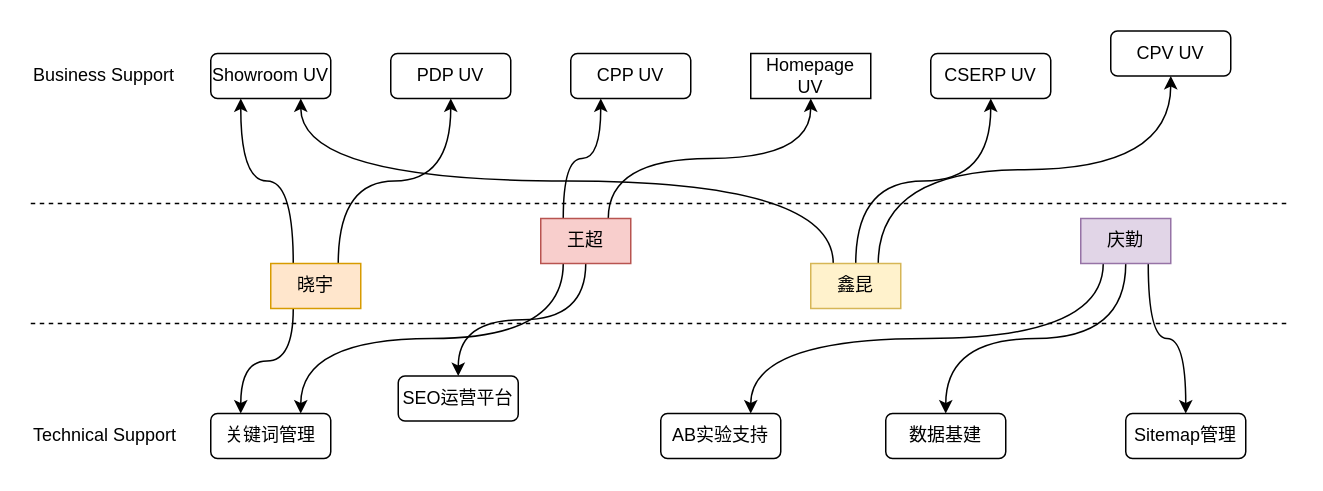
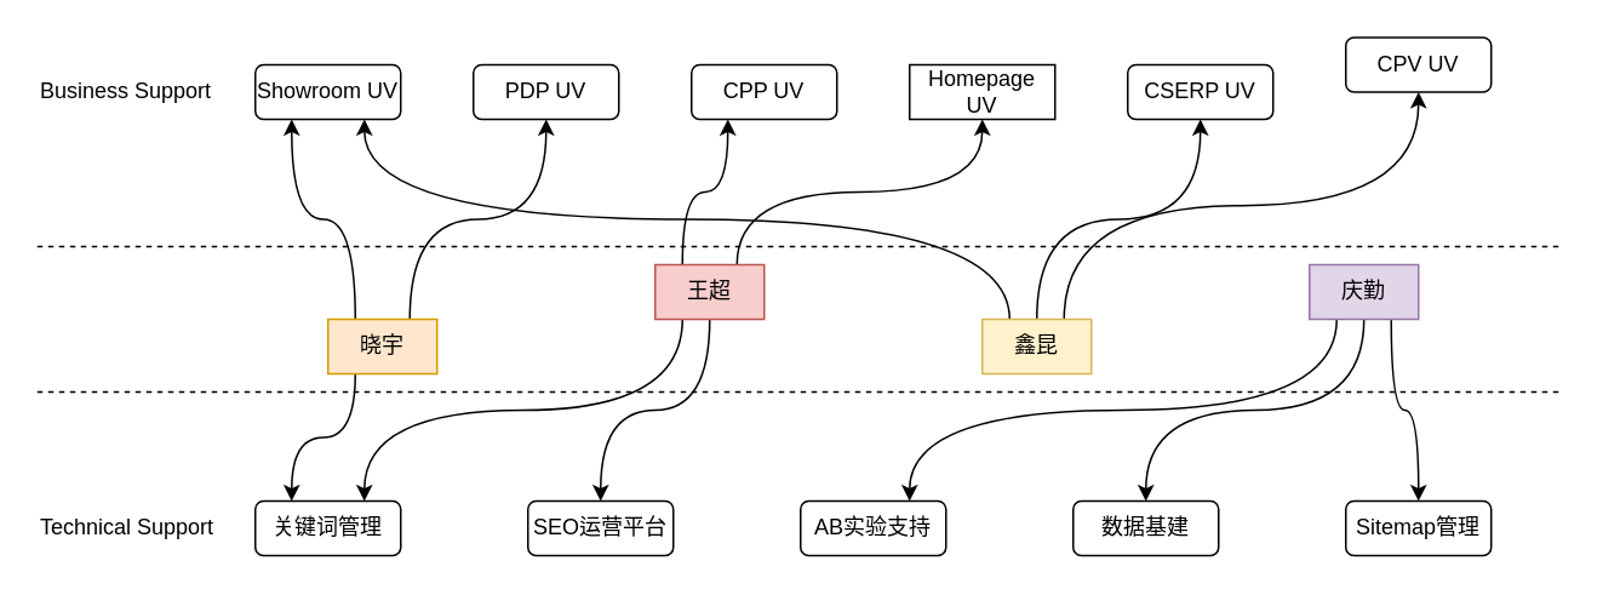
  <mxCell id="0" />
  <mxCell id="1" parent="0" />
  <mxCell id="2" value="Business Support" style="text;html=1;whiteSpace=wrap;strokeColor=none;fillColor=none;align=left;verticalAlign=middle;rounded=0;" vertex="1" parent="1"><mxGeometry x="20" y="35" width="150" height="30" as="geometry" /></mxCell>
  <mxCell id="3" value="Technical Support" style="text;html=1;whiteSpace=wrap;strokeColor=none;fillColor=none;align=left;verticalAlign=middle;rounded=0;" vertex="1" parent="1"><mxGeometry x="20" y="275" width="150" height="30" as="geometry" /></mxCell>
  <mxCell id="4" value="" style="endArrow=none;dashed=1;html=1;rounded=0;" edge="1" parent="1"><mxGeometry width="50" height="50" relative="1" as="geometry"><mxPoint x="20" y="135" as="sourcePoint" /><mxPoint x="860" y="135" as="targetPoint" /></mxGeometry></mxCell>
  <mxCell id="5" value="" style="endArrow=none;dashed=1;html=1;rounded=0;" edge="1" parent="1"><mxGeometry width="50" height="50" relative="1" as="geometry"><mxPoint x="20" y="215" as="sourcePoint" /><mxPoint x="860" y="215" as="targetPoint" /></mxGeometry></mxCell>
  <mxCell id="6" style="edgeStyle=orthogonalEdgeStyle;rounded=0;orthogonalLoop=1;jettySize=auto;html=1;exitX=0.25;exitY=0;exitDx=0;exitDy=0;entryX=0.25;entryY=1;entryDx=0;entryDy=0;curved=1;" edge="1" parent="1" source="9" target="23"><mxGeometry relative="1" as="geometry" /></mxCell>
  <mxCell id="7" style="edgeStyle=orthogonalEdgeStyle;rounded=0;orthogonalLoop=1;jettySize=auto;html=1;exitX=0.25;exitY=1;exitDx=0;exitDy=0;curved=1;entryX=0.25;entryY=0;entryDx=0;entryDy=0;" edge="1" parent="1" source="9" target="32"><mxGeometry relative="1" as="geometry" /></mxCell>
  <mxCell id="8" style="edgeStyle=orthogonalEdgeStyle;rounded=0;orthogonalLoop=1;jettySize=auto;html=1;exitX=0.75;exitY=0;exitDx=0;exitDy=0;curved=1;" edge="1" parent="1" source="9" target="26"><mxGeometry relative="1" as="geometry" /></mxCell>
  <mxCell id="9" value="晓宇" style="text;html=1;whiteSpace=wrap;strokeColor=#d79b00;fillColor=#ffe6cc;align=center;verticalAlign=middle;rounded=0;" vertex="1" parent="1"><mxGeometry x="180" y="175" width="60" height="30" as="geometry" /></mxCell>
  <mxCell id="10" style="edgeStyle=orthogonalEdgeStyle;rounded=0;orthogonalLoop=1;jettySize=auto;html=1;exitX=0.25;exitY=0;exitDx=0;exitDy=0;entryX=0.25;entryY=1;entryDx=0;entryDy=0;curved=1;" edge="1" parent="1" source="14" target="25"><mxGeometry relative="1" as="geometry" /></mxCell>
  <mxCell id="11" style="edgeStyle=orthogonalEdgeStyle;rounded=0;orthogonalLoop=1;jettySize=auto;html=1;exitX=0.75;exitY=0;exitDx=0;exitDy=0;curved=1;" edge="1" parent="1" source="14" target="27"><mxGeometry relative="1" as="geometry" /></mxCell>
  <mxCell id="12" style="edgeStyle=orthogonalEdgeStyle;rounded=0;orthogonalLoop=1;jettySize=auto;html=1;exitX=0.25;exitY=1;exitDx=0;exitDy=0;entryX=0.75;entryY=0;entryDx=0;entryDy=0;curved=1;" edge="1" parent="1" source="14" target="32"><mxGeometry relative="1" as="geometry" /></mxCell>
  <mxCell id="13" style="edgeStyle=orthogonalEdgeStyle;rounded=0;orthogonalLoop=1;jettySize=auto;html=1;exitX=0.5;exitY=1;exitDx=0;exitDy=0;entryX=0.5;entryY=0;entryDx=0;entryDy=0;curved=1;" edge="1" parent="1" source="14" target="31"><mxGeometry relative="1" as="geometry" /></mxCell>
  <mxCell id="14" value="王超" style="text;html=1;whiteSpace=wrap;strokeColor=#b85450;fillColor=#f8cecc;align=center;verticalAlign=middle;rounded=0;" vertex="1" parent="1"><mxGeometry x="360" y="145" width="60" height="30" as="geometry" /></mxCell>
  <mxCell id="15" style="edgeStyle=orthogonalEdgeStyle;rounded=0;orthogonalLoop=1;jettySize=auto;html=1;exitX=0.25;exitY=0;exitDx=0;exitDy=0;entryX=0.75;entryY=1;entryDx=0;entryDy=0;curved=1;" edge="1" parent="1" source="18" target="23"><mxGeometry relative="1" as="geometry" /></mxCell>
  <mxCell id="16" style="edgeStyle=orthogonalEdgeStyle;rounded=0;orthogonalLoop=1;jettySize=auto;html=1;exitX=0.5;exitY=0;exitDx=0;exitDy=0;entryX=0.5;entryY=1;entryDx=0;entryDy=0;curved=1;" edge="1" parent="1" source="18" target="24"><mxGeometry relative="1" as="geometry" /></mxCell>
  <mxCell id="17" style="edgeStyle=orthogonalEdgeStyle;rounded=0;orthogonalLoop=1;jettySize=auto;html=1;exitX=0.75;exitY=0;exitDx=0;exitDy=0;entryX=0.5;entryY=1;entryDx=0;entryDy=0;curved=1;" edge="1" parent="1" source="18" target="28"><mxGeometry relative="1" as="geometry" /></mxCell>
  <mxCell id="18" value="鑫昆" style="text;html=1;whiteSpace=wrap;strokeColor=#d6b656;fillColor=#fff2cc;align=center;verticalAlign=middle;rounded=0;" vertex="1" parent="1"><mxGeometry x="540" y="175" width="60" height="30" as="geometry" /></mxCell>
  <mxCell id="19" style="edgeStyle=orthogonalEdgeStyle;rounded=0;orthogonalLoop=1;jettySize=auto;html=1;exitX=0.25;exitY=1;exitDx=0;exitDy=0;entryX=0.75;entryY=0;entryDx=0;entryDy=0;curved=1;" edge="1" parent="1" source="22" target="33"><mxGeometry relative="1" as="geometry" /></mxCell>
  <mxCell id="20" style="edgeStyle=orthogonalEdgeStyle;rounded=0;orthogonalLoop=1;jettySize=auto;html=1;exitX=0.5;exitY=1;exitDx=0;exitDy=0;entryX=0.5;entryY=0;entryDx=0;entryDy=0;curved=1;" edge="1" parent="1" source="22" target="29"><mxGeometry relative="1" as="geometry" /></mxCell>
  <mxCell id="21" style="edgeStyle=orthogonalEdgeStyle;rounded=0;orthogonalLoop=1;jettySize=auto;html=1;exitX=0.75;exitY=1;exitDx=0;exitDy=0;curved=1;" edge="1" parent="1" source="22" target="30"><mxGeometry relative="1" as="geometry" /></mxCell>
  <mxCell id="22" value="庆勤" style="text;html=1;whiteSpace=wrap;strokeColor=#9673a6;fillColor=#e1d5e7;align=center;verticalAlign=middle;rounded=0;" vertex="1" parent="1"><mxGeometry x="720" y="145" width="60" height="30" as="geometry" /></mxCell>
  <mxCell id="23" value="Showroom UV" style="rounded=1;whiteSpace=wrap;html=1;" vertex="1" parent="1"><mxGeometry x="140" y="35" width="80" height="30" as="geometry" /></mxCell>
  <mxCell id="24" value="CSERP UV" style="rounded=1;whiteSpace=wrap;html=1;" vertex="1" parent="1"><mxGeometry x="620" y="35" width="80" height="30" as="geometry" /></mxCell>
  <mxCell id="25" value="CPP UV" style="rounded=1;whiteSpace=wrap;html=1;" vertex="1" parent="1"><mxGeometry x="380" y="35" width="80" height="30" as="geometry" /></mxCell>
  <mxCell id="26" value="PDP UV" style="rounded=1;whiteSpace=wrap;html=1;" vertex="1" parent="1"><mxGeometry x="260" y="35" width="80" height="30" as="geometry" /></mxCell>
  <mxCell id="27" value="Homepage UV" style="whiteSpace=wrap;html=1;rounded=0;" vertex="1" parent="1"><mxGeometry x="500" y="35" width="80" height="30" as="geometry" /></mxCell>
  <mxCell id="28" value="CPV UV" style="rounded=1;whiteSpace=wrap;html=1;" vertex="1" parent="1"><mxGeometry x="740" y="20" width="80" height="30" as="geometry" /></mxCell>
  <mxCell id="29" value="数据基建" style="rounded=1;whiteSpace=wrap;html=1;" vertex="1" parent="1"><mxGeometry x="590" y="275" width="80" height="30" as="geometry" /></mxCell>
- <mxCell id="30" value="Sitemap管理" style="rounded=1;whiteSpace=wrap;html=1;" vertex="1" parent="1"><mxGeometry x="750" y="275" width="80" height="30" as="geometry" /></mxCell>
- <mxCell id="31" value="SEO运营平台" style="rounded=1;whiteSpace=wrap;html=1;" vertex="1" parent="1"><mxGeometry x="265" y="250" width="80" height="30" as="geometry" /></mxCell>
+ <mxCell id="30" value="Sitemap管理" style="rounded=1;whiteSpace=wrap;html=1;" vertex="1" parent="1"><mxGeometry x="740" y="275" width="80" height="30" as="geometry" /></mxCell>
+ <mxCell id="31" value="SEO运营平台" style="rounded=1;whiteSpace=wrap;html=1;" vertex="1" parent="1"><mxGeometry x="290" y="275" width="80" height="30" as="geometry" /></mxCell>
  <mxCell id="32" value="关键词管理" style="rounded=1;whiteSpace=wrap;html=1;" vertex="1" parent="1"><mxGeometry x="140" y="275" width="80" height="30" as="geometry" /></mxCell>
  <mxCell id="33" value="AB实验支持" style="rounded=1;whiteSpace=wrap;html=1;" vertex="1" parent="1"><mxGeometry x="440" y="275" width="80" height="30" as="geometry" /></mxCell>
